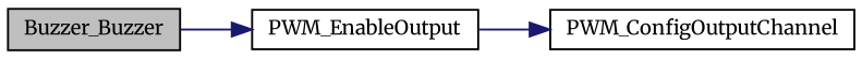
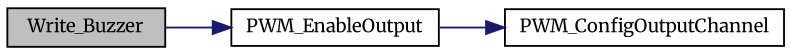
  digraph {
    fontname=Merriweather
    rankdir=LR
    node [color=black fillcolor=white fontname=Merriweather fontsize=10 shape=record style=filled]
    edge [color=midnightblue fontname=Merriweather fontsize=10 labelfontname=Helvetica labelfontsize=10 style=solid]
-   n1 [fillcolor=grey75 fontcolor=black height=0.2 label=Buzzer_Buzzer width=0.4]
+   n1 [fillcolor=grey75 fontcolor=black height=0.2 label=Write_Buzzer width=0.4]
    n2 [height=0.2 label=PWM_EnableOutput width=0.4]
    n3 [height=0.2 label=PWM_ConfigOutputChannel width=0.4]
    n1 -> n2
    n2 -> n3
  }
